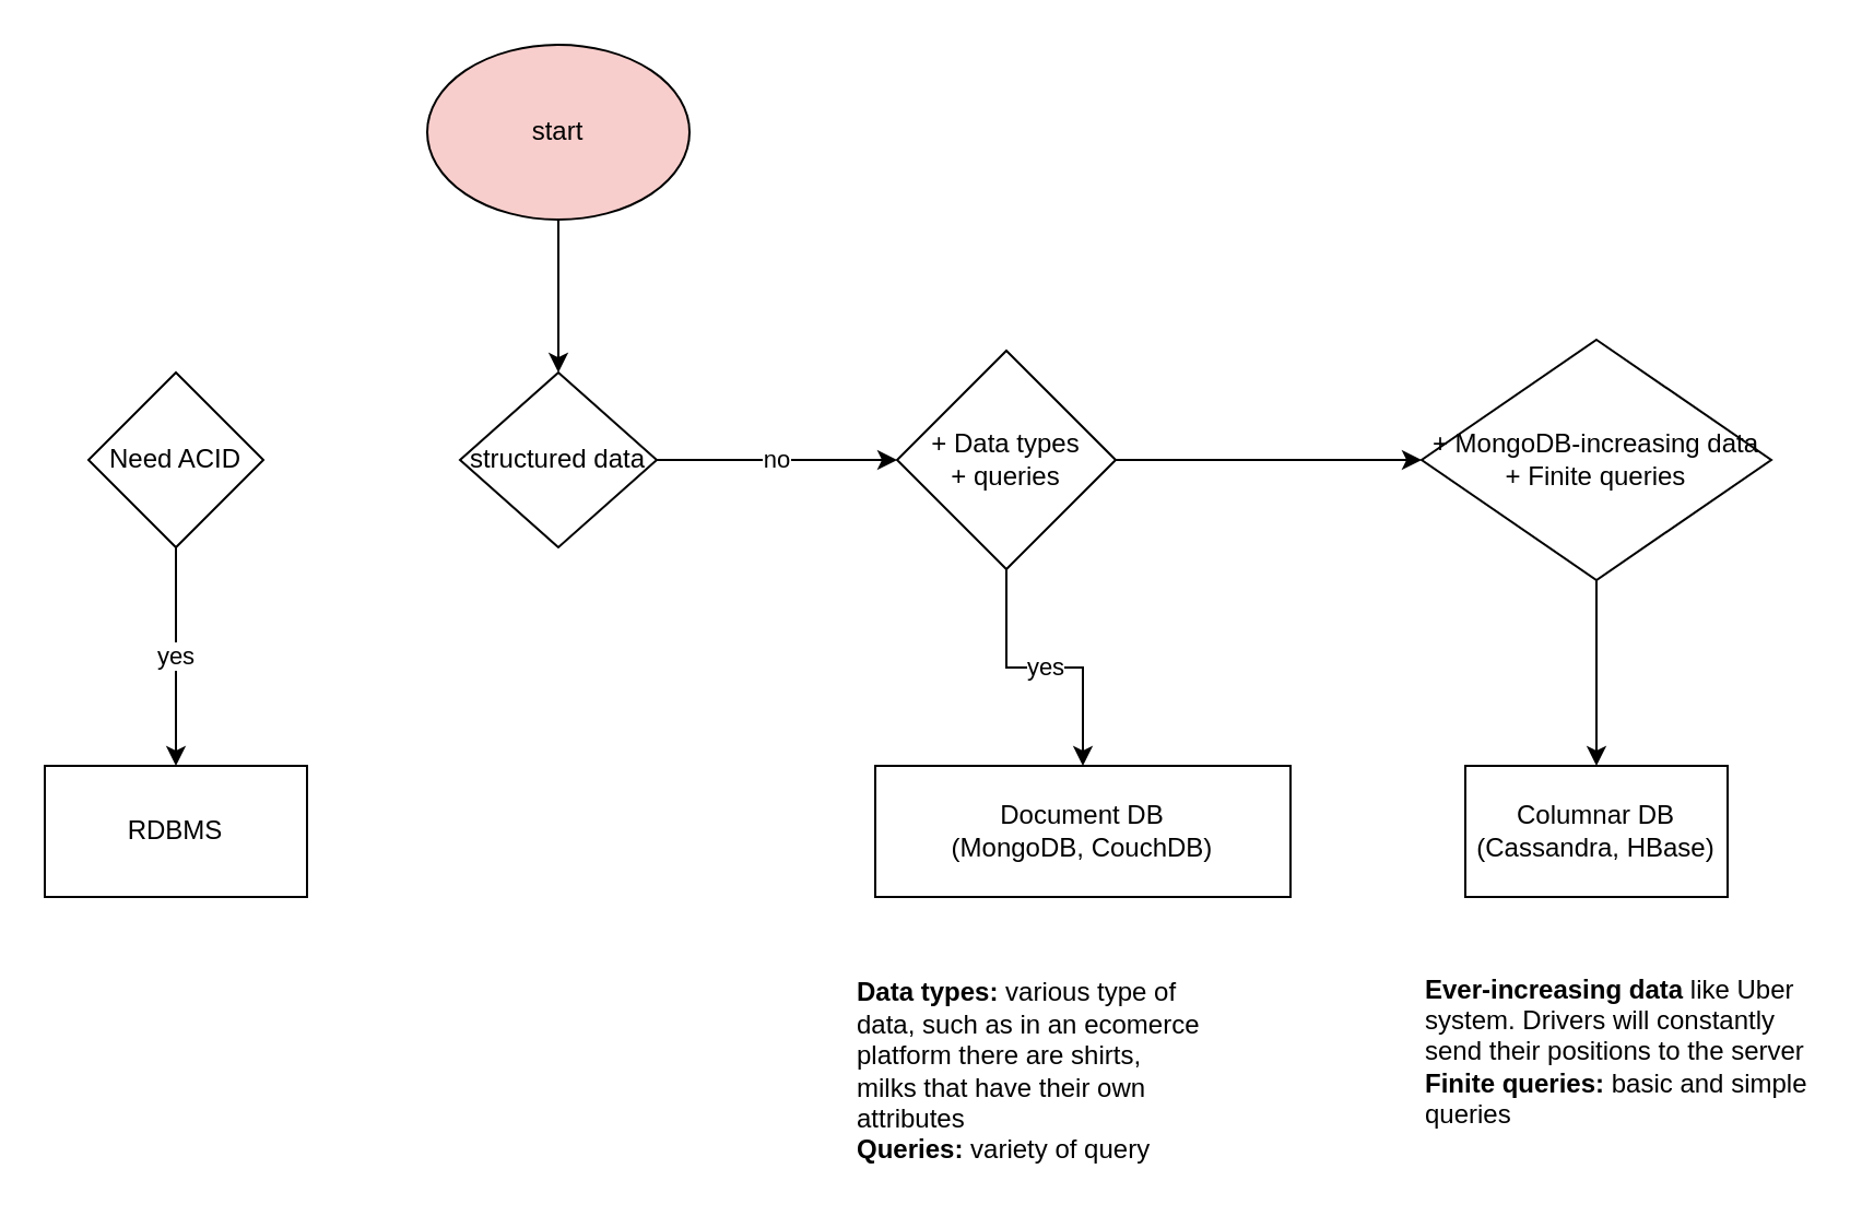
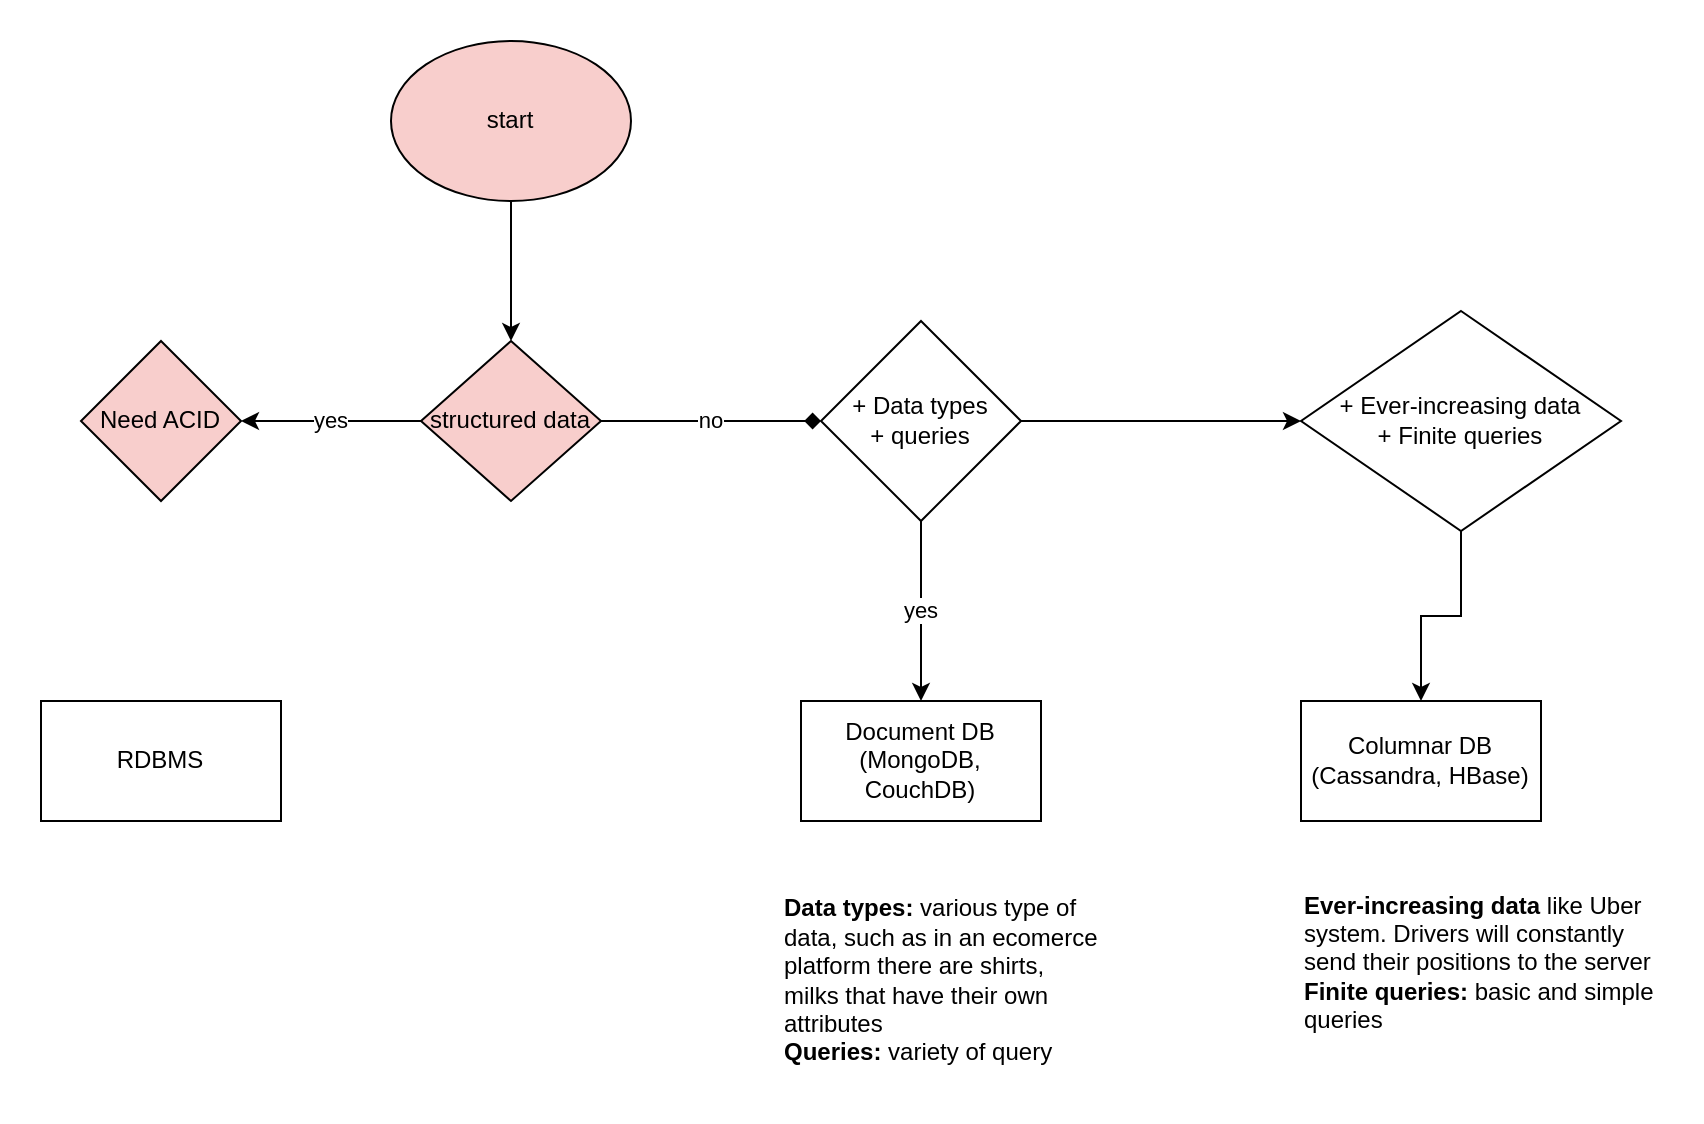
  <mxCell id="0" />
  <mxCell id="1" parent="0" />
  <mxCell id="2" style="edgeStyle=orthogonalEdgeStyle;rounded=0;orthogonalLoop=1;jettySize=auto;html=1;entryX=0.5;entryY=0;entryDx=0;entryDy=0;" edge="1" parent="1" source="3" target="6"><mxGeometry relative="1" as="geometry" /></mxCell>
  <mxCell id="3" value="start" style="ellipse;whiteSpace=wrap;html=1;fillColor=#f8cecc;" vertex="1" parent="1"><mxGeometry x="195" y="20" width="120" height="80" as="geometry" /></mxCell>
- <mxCell id="5" value="no" style="edgeStyle=orthogonalEdgeStyle;rounded=0;orthogonalLoop=1;jettySize=auto;html=1;entryX=0;entryY=0.5;entryDx=0;entryDy=0;" edge="1" parent="1" source="6" target="12"><mxGeometry relative="1" as="geometry" /></mxCell>
- <mxCell id="6" value="structured data" style="rhombus;whiteSpace=wrap;html=1;" vertex="1" parent="1"><mxGeometry x="210" y="170" width="90" height="80" as="geometry" /></mxCell>
- <mxCell id="7" value="yes" style="edgeStyle=orthogonalEdgeStyle;rounded=0;orthogonalLoop=1;jettySize=auto;html=1;" edge="1" parent="1" source="8" target="9"><mxGeometry relative="1" as="geometry"><mxPoint x="80" y="330" as="targetPoint" /></mxGeometry></mxCell>
- <mxCell id="8" value="Need ACID" style="rhombus;whiteSpace=wrap;html=1;" vertex="1" parent="1"><mxGeometry x="40" y="170" width="80" height="80" as="geometry" /></mxCell>
+ <mxCell id="4" value="yes" style="edgeStyle=orthogonalEdgeStyle;rounded=0;orthogonalLoop=1;jettySize=auto;html=1;" edge="1" parent="1" source="6" target="8"><mxGeometry relative="1" as="geometry"><mxPoint x="80" y="210" as="targetPoint" /></mxGeometry></mxCell>
+ <mxCell id="5" value="no" style="edgeStyle=orthogonalEdgeStyle;rounded=0;orthogonalLoop=1;jettySize=auto;html=1;entryX=0;entryY=0.5;entryDx=0;entryDy=0;endArrow=diamond;" edge="1" parent="1" source="6" target="12"><mxGeometry relative="1" as="geometry" /></mxCell>
+ <mxCell id="6" value="structured data" style="rhombus;whiteSpace=wrap;html=1;fillColor=#f8cecc;" vertex="1" parent="1"><mxGeometry x="210" y="170" width="90" height="80" as="geometry" /></mxCell>
+ <mxCell id="8" value="Need ACID" style="rhombus;whiteSpace=wrap;html=1;fillColor=#f8cecc;" vertex="1" parent="1"><mxGeometry x="40" y="170" width="80" height="80" as="geometry" /></mxCell>
  <mxCell id="9" value="RDBMS" style="rounded=0;whiteSpace=wrap;html=1;" vertex="1" parent="1"><mxGeometry x="20" y="350" width="120" height="60" as="geometry" /></mxCell>
  <mxCell id="10" value="yes" style="edgeStyle=orthogonalEdgeStyle;rounded=0;orthogonalLoop=1;jettySize=auto;html=1;" edge="1" parent="1" source="12" target="13"><mxGeometry relative="1" as="geometry" /></mxCell>
  <mxCell id="11" value="" style="edgeStyle=orthogonalEdgeStyle;rounded=0;orthogonalLoop=1;jettySize=auto;html=1;" edge="1" parent="1" source="12" target="15"><mxGeometry relative="1" as="geometry" /></mxCell>
  <mxCell id="12" value="+ Data types&lt;div&gt;+ queries&lt;/div&gt;" style="rhombus;whiteSpace=wrap;html=1;" vertex="1" parent="1"><mxGeometry x="410" y="160" width="100" height="100" as="geometry" /></mxCell>
- <mxCell id="13" value="Document DB&lt;br&gt;(MongoDB, CouchDB)" style="whiteSpace=wrap;html=1;" vertex="1" parent="1"><mxGeometry x="400" y="350" width="190" height="60" as="geometry" /></mxCell>
+ <mxCell id="13" value="Document DB&lt;br&gt;(MongoDB, CouchDB)" style="whiteSpace=wrap;html=1;" vertex="1" parent="1"><mxGeometry x="400" y="350" width="120" height="60" as="geometry" /></mxCell>
  <mxCell id="14" value="" style="edgeStyle=orthogonalEdgeStyle;rounded=0;orthogonalLoop=1;jettySize=auto;html=1;" edge="1" parent="1" source="15" target="17"><mxGeometry relative="1" as="geometry" /></mxCell>
- <mxCell id="15" value="+ MongoDB-increasing data&lt;br&gt;+ Finite queries" style="rhombus;whiteSpace=wrap;html=1;" vertex="1" parent="1"><mxGeometry x="650" y="155" width="160" height="110" as="geometry" /></mxCell>
+ <mxCell id="15" value="+ Ever-increasing data&lt;br&gt;+ Finite queries" style="rhombus;whiteSpace=wrap;html=1;" vertex="1" parent="1"><mxGeometry x="650" y="155" width="160" height="110" as="geometry" /></mxCell>
  <mxCell id="16" value="&lt;b&gt;Data types:&lt;/b&gt; various type of data, such as in an ecomerce platform there are shirts, milks that have their own attributes&lt;br&gt;&lt;b&gt;Queries: &lt;/b&gt;variety of query" style="text;html=1;align=left;verticalAlign=middle;whiteSpace=wrap;rounded=0;" vertex="1" parent="1"><mxGeometry x="390" y="440" width="160" height="100" as="geometry" /></mxCell>
- <mxCell id="17" value="Columnar DB&lt;br&gt;(Cassandra, HBase)" style="whiteSpace=wrap;html=1;" vertex="1" parent="1"><mxGeometry x="670" y="350" width="120" height="60" as="geometry" /></mxCell>
+ <mxCell id="17" value="Columnar DB&lt;br&gt;(Cassandra, HBase)" style="whiteSpace=wrap;html=1;" vertex="1" parent="1"><mxGeometry x="650" y="350" width="120" height="60" as="geometry" /></mxCell>
  <mxCell id="18" value="&lt;b&gt;Ever-increasing data&lt;/b&gt; like Uber system. Drivers will constantly send their positions to the server&lt;br&gt;&lt;b&gt;Finite queries: &lt;/b&gt;basic and simple queries" style="text;html=1;align=left;verticalAlign=middle;whiteSpace=wrap;rounded=0;" vertex="1" parent="1"><mxGeometry x="650" y="426" width="180" height="110" as="geometry" /></mxCell>
